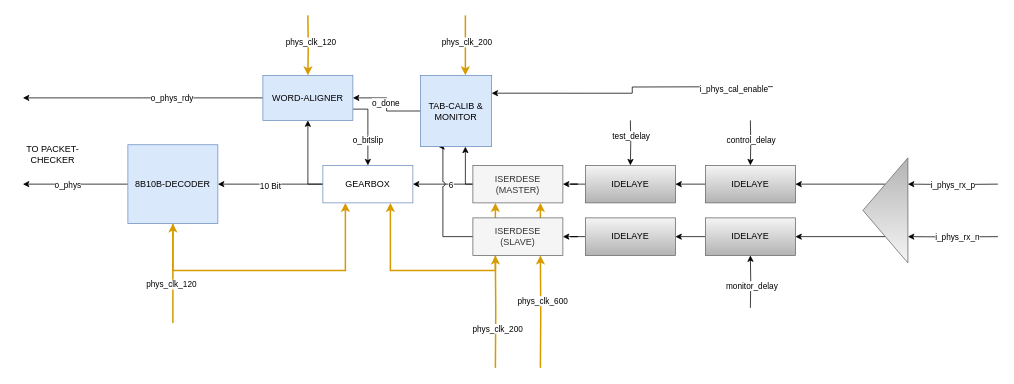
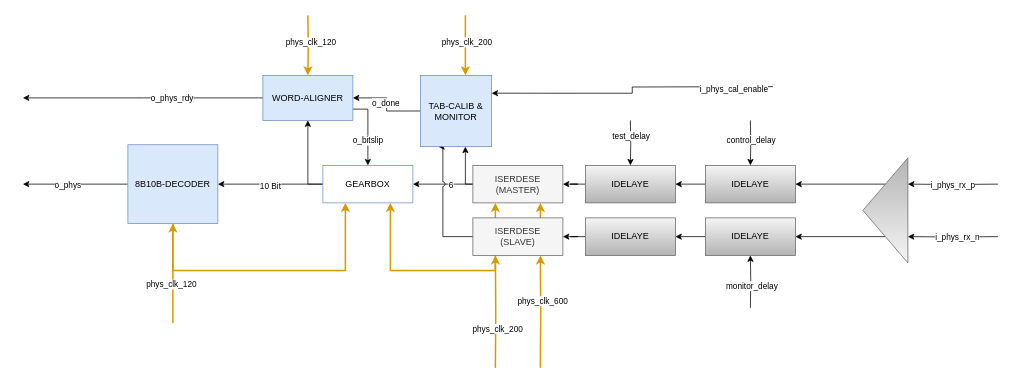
  <mxCell id="0" />
  <mxCell id="1" parent="0" />
  <mxCell id="2" style="edgeStyle=orthogonalEdgeStyle;rounded=0;orthogonalLoop=1;jettySize=auto;html=1;exitX=0.5;exitY=1;exitDx=0;exitDy=0;entryX=1;entryY=0.5;entryDx=0;entryDy=0;" parent="1" source="8" target="12" edge="1"><mxGeometry relative="1" as="geometry" /></mxCell>
  <mxCell id="3" style="edgeStyle=orthogonalEdgeStyle;rounded=0;orthogonalLoop=1;jettySize=auto;html=1;exitX=0.5;exitY=0;exitDx=0;exitDy=0;entryX=1;entryY=0.5;entryDx=0;entryDy=0;" parent="1" source="8" target="16" edge="1"><mxGeometry relative="1" as="geometry" /></mxCell>
  <mxCell id="4" style="edgeStyle=orthogonalEdgeStyle;rounded=0;orthogonalLoop=1;jettySize=auto;html=1;exitX=0;exitY=0.25;exitDx=0;exitDy=0;entryX=0;entryY=0.25;entryDx=0;entryDy=0;" parent="1" target="8" edge="1"><mxGeometry relative="1" as="geometry"><mxPoint x="1330" y="315" as="sourcePoint" /></mxGeometry></mxCell>
  <mxCell id="5" value="i_phys_rx_n" style="edgeLabel;html=1;align=center;verticalAlign=middle;resizable=0;points=[];" parent="4" vertex="1" connectable="0"><mxGeometry x="-0.087" relative="1" as="geometry"><mxPoint as="offset" /></mxGeometry></mxCell>
  <mxCell id="6" style="edgeStyle=orthogonalEdgeStyle;rounded=0;orthogonalLoop=1;jettySize=auto;html=1;exitX=0;exitY=0.75;exitDx=0;exitDy=0;entryX=0;entryY=0.75;entryDx=0;entryDy=0;" parent="1" target="8" edge="1"><mxGeometry relative="1" as="geometry"><mxPoint x="1330" y="245" as="sourcePoint" /></mxGeometry></mxCell>
  <mxCell id="7" value="i_phys_rx_p" style="edgeLabel;html=1;align=center;verticalAlign=middle;resizable=0;points=[];" parent="6" vertex="1" connectable="0"><mxGeometry x="-0.004" y="2" relative="1" as="geometry"><mxPoint x="1" y="1" as="offset" /></mxGeometry></mxCell>
  <mxCell id="8" value="" style="triangle;whiteSpace=wrap;html=1;rotation=-180;fillColor=#f5f5f5;gradientColor=#b3b3b3;strokeColor=#666666;" parent="1" vertex="1"><mxGeometry x="1150" y="210" width="60" height="140" as="geometry" /></mxCell>
  <mxCell id="9" style="edgeStyle=orthogonalEdgeStyle;rounded=0;orthogonalLoop=1;jettySize=auto;html=1;" parent="1" source="12" target="58" edge="1"><mxGeometry relative="1" as="geometry" /></mxCell>
  <mxCell id="10" style="edgeStyle=orthogonalEdgeStyle;rounded=0;orthogonalLoop=1;jettySize=auto;html=1;" edge="1" parent="1" target="12"><mxGeometry relative="1" as="geometry"><mxPoint x="1000" y="160" as="sourcePoint" /></mxGeometry></mxCell>
  <mxCell id="11" value="control_delay" style="edgeLabel;html=1;align=center;verticalAlign=middle;resizable=0;points=[];" vertex="1" connectable="0" parent="10"><mxGeometry x="-0.141" relative="1" as="geometry"><mxPoint as="offset" /></mxGeometry></mxCell>
  <mxCell id="12" value="IDELAYE" style="rounded=0;whiteSpace=wrap;html=1;fillColor=#f5f5f5;gradientColor=#b3b3b3;strokeColor=#666666;" parent="1" vertex="1"><mxGeometry x="940" y="220" width="120" height="50" as="geometry" /></mxCell>
  <mxCell id="13" style="edgeStyle=orthogonalEdgeStyle;rounded=0;orthogonalLoop=1;jettySize=auto;html=1;entryX=1;entryY=0.5;entryDx=0;entryDy=0;" parent="1" source="16" target="60" edge="1"><mxGeometry relative="1" as="geometry" /></mxCell>
  <mxCell id="14" style="edgeStyle=orthogonalEdgeStyle;rounded=0;orthogonalLoop=1;jettySize=auto;html=1;" edge="1" parent="1" target="16"><mxGeometry relative="1" as="geometry"><mxPoint x="1000" y="410" as="sourcePoint" /></mxGeometry></mxCell>
  <mxCell id="15" value="monitor_delay" style="edgeLabel;html=1;align=center;verticalAlign=middle;resizable=0;points=[];" vertex="1" connectable="0" parent="14"><mxGeometry x="-0.149" y="-1" relative="1" as="geometry"><mxPoint as="offset" /></mxGeometry></mxCell>
  <mxCell id="16" value="IDELAYE" style="rounded=0;whiteSpace=wrap;html=1;fillColor=#f5f5f5;gradientColor=#b3b3b3;strokeColor=#666666;" parent="1" vertex="1"><mxGeometry x="940" y="290" width="120" height="50" as="geometry" /></mxCell>
  <mxCell id="17" style="edgeStyle=orthogonalEdgeStyle;rounded=0;orthogonalLoop=1;jettySize=auto;html=1;entryX=1;entryY=0.5;entryDx=0;entryDy=0;" parent="1" source="20" target="33" edge="1"><mxGeometry relative="1" as="geometry" /></mxCell>
  <mxCell id="18" value="6" style="edgeLabel;html=1;align=center;verticalAlign=middle;resizable=0;points=[];" parent="17" vertex="1" connectable="0"><mxGeometry x="-0.05" y="2" relative="1" as="geometry"><mxPoint x="8" y="-2" as="offset" /></mxGeometry></mxCell>
  <mxCell id="19" style="edgeStyle=orthogonalEdgeStyle;rounded=0;orthogonalLoop=1;jettySize=auto;html=1;" parent="1" source="20" target="54" edge="1"><mxGeometry relative="1" as="geometry"><Array as="points"><mxPoint x="620" y="245" /></Array></mxGeometry></mxCell>
  <mxCell id="20" value="ISERDESE&lt;div&gt;(MASTER)&lt;/div&gt;" style="rounded=0;whiteSpace=wrap;html=1;fillColor=#f5f5f5;fontColor=#333333;strokeColor=#666666;" parent="1" vertex="1"><mxGeometry x="630" y="220" width="120" height="50" as="geometry" /></mxCell>
  <mxCell id="21" style="edgeStyle=orthogonalEdgeStyle;rounded=0;orthogonalLoop=1;jettySize=auto;html=1;exitX=0.25;exitY=0;exitDx=0;exitDy=0;entryX=0.25;entryY=1;entryDx=0;entryDy=0;fillColor=#ffe6cc;strokeColor=#d79b00;strokeWidth=2;" parent="1" source="29" target="20" edge="1"><mxGeometry relative="1" as="geometry" /></mxCell>
  <mxCell id="22" style="edgeStyle=orthogonalEdgeStyle;rounded=0;orthogonalLoop=1;jettySize=auto;html=1;exitX=0.75;exitY=0;exitDx=0;exitDy=0;entryX=0.75;entryY=1;entryDx=0;entryDy=0;fillColor=#ffe6cc;strokeColor=#d79b00;strokeWidth=2;" parent="1" source="29" target="20" edge="1"><mxGeometry relative="1" as="geometry" /></mxCell>
  <mxCell id="23" style="edgeStyle=orthogonalEdgeStyle;rounded=0;orthogonalLoop=1;jettySize=auto;html=1;exitX=0.25;exitY=1;exitDx=0;exitDy=0;entryX=0.25;entryY=1;entryDx=0;entryDy=0;strokeWidth=2;fillColor=#ffe6cc;strokeColor=#d79b00;" parent="1" target="29" edge="1"><mxGeometry relative="1" as="geometry"><mxPoint x="660" y="490" as="sourcePoint" /></mxGeometry></mxCell>
  <mxCell id="24" value="phys_clk_200" style="edgeLabel;html=1;align=center;verticalAlign=middle;resizable=0;points=[];" parent="23" vertex="1" connectable="0"><mxGeometry x="-0.295" y="-2" relative="1" as="geometry"><mxPoint as="offset" /></mxGeometry></mxCell>
  <mxCell id="25" style="edgeStyle=orthogonalEdgeStyle;rounded=0;orthogonalLoop=1;jettySize=auto;html=1;exitX=0.75;exitY=1;exitDx=0;exitDy=0;entryX=0.75;entryY=1;entryDx=0;entryDy=0;strokeWidth=2;fillColor=#ffe6cc;strokeColor=#d79b00;" parent="1" target="29" edge="1"><mxGeometry relative="1" as="geometry"><mxPoint x="720" y="490" as="sourcePoint" /></mxGeometry></mxCell>
  <mxCell id="26" value="phys_clk_600" style="edgeLabel;html=1;align=center;verticalAlign=middle;resizable=0;points=[];" parent="25" vertex="1" connectable="0"><mxGeometry x="-0.269" y="-2" relative="1" as="geometry"><mxPoint y="-35" as="offset" /></mxGeometry></mxCell>
  <mxCell id="27" style="edgeStyle=orthogonalEdgeStyle;rounded=0;orthogonalLoop=1;jettySize=auto;html=1;entryX=0.25;entryY=1;entryDx=0;entryDy=0;jumpStyle=arc;" parent="1" source="29" target="54" edge="1"><mxGeometry relative="1" as="geometry"><Array as="points"><mxPoint x="590" y="315" /></Array></mxGeometry></mxCell>
  <mxCell id="28" style="edgeStyle=orthogonalEdgeStyle;rounded=0;orthogonalLoop=1;jettySize=auto;html=1;exitX=0.25;exitY=1;exitDx=0;exitDy=0;entryX=0.75;entryY=1;entryDx=0;entryDy=0;fillColor=#ffe6cc;strokeColor=#d79b00;strokeWidth=2;" parent="1" source="29" target="33" edge="1"><mxGeometry relative="1" as="geometry" /></mxCell>
  <mxCell id="29" value="ISERDESE&lt;div&gt;(SLAVE)&lt;/div&gt;" style="rounded=0;whiteSpace=wrap;html=1;fillColor=#f5f5f5;fontColor=#333333;strokeColor=#666666;" parent="1" vertex="1"><mxGeometry x="630" y="290" width="120" height="50" as="geometry" /></mxCell>
  <mxCell id="30" style="edgeStyle=orthogonalEdgeStyle;rounded=0;orthogonalLoop=1;jettySize=auto;html=1;" parent="1" source="33" edge="1"><mxGeometry relative="1" as="geometry"><mxPoint x="290" y="245" as="targetPoint" /></mxGeometry></mxCell>
  <mxCell id="31" value="10 Bit" style="edgeLabel;html=1;align=center;verticalAlign=middle;resizable=0;points=[];" parent="30" vertex="1" connectable="0"><mxGeometry x="0.011" y="2" relative="1" as="geometry"><mxPoint as="offset" /></mxGeometry></mxCell>
  <mxCell id="32" style="edgeStyle=orthogonalEdgeStyle;rounded=0;orthogonalLoop=1;jettySize=auto;html=1;entryX=0.5;entryY=1;entryDx=0;entryDy=0;" parent="1" source="33" target="40" edge="1"><mxGeometry relative="1" as="geometry"><Array as="points"><mxPoint x="410" y="245" /></Array></mxGeometry></mxCell>
  <mxCell id="33" value="GEARBOX" style="rounded=0;whiteSpace=wrap;html=1;fillColor=#ffffff;strokeColor=#6c8ebf;" parent="1" vertex="1"><mxGeometry x="430" y="220" width="120" height="50" as="geometry" /></mxCell>
  <mxCell id="34" style="edgeStyle=orthogonalEdgeStyle;rounded=0;orthogonalLoop=1;jettySize=auto;html=1;exitX=1;exitY=0.75;exitDx=0;exitDy=0;entryX=0.5;entryY=0;entryDx=0;entryDy=0;" parent="1" source="40" target="33" edge="1"><mxGeometry relative="1" as="geometry" /></mxCell>
  <mxCell id="35" value="o_bitslip" style="edgeLabel;html=1;align=center;verticalAlign=middle;resizable=0;points=[];" parent="34" vertex="1" connectable="0"><mxGeometry x="0.284" y="-1" relative="1" as="geometry"><mxPoint as="offset" /></mxGeometry></mxCell>
  <mxCell id="36" style="edgeStyle=orthogonalEdgeStyle;rounded=0;orthogonalLoop=1;jettySize=auto;html=1;" parent="1" source="40" edge="1"><mxGeometry relative="1" as="geometry"><mxPoint x="30" y="130" as="targetPoint" /></mxGeometry></mxCell>
  <mxCell id="37" value="o_phys_rdy" style="edgeLabel;html=1;align=center;verticalAlign=middle;resizable=0;points=[];" parent="36" vertex="1" connectable="0"><mxGeometry x="-0.239" relative="1" as="geometry"><mxPoint as="offset" /></mxGeometry></mxCell>
  <mxCell id="38" style="edgeStyle=orthogonalEdgeStyle;rounded=0;orthogonalLoop=1;jettySize=auto;html=1;fillColor=#ffe6cc;strokeColor=#d79b00;strokeWidth=2;" parent="1" target="40" edge="1"><mxGeometry relative="1" as="geometry"><mxPoint x="410" y="20" as="sourcePoint" /></mxGeometry></mxCell>
  <mxCell id="39" value="phys_clk_120" style="edgeLabel;html=1;align=center;verticalAlign=middle;resizable=0;points=[];" parent="38" vertex="1" connectable="0"><mxGeometry x="-0.105" y="3" relative="1" as="geometry"><mxPoint as="offset" /></mxGeometry></mxCell>
  <mxCell id="40" value="WORD-ALIGNER" style="rounded=0;whiteSpace=wrap;html=1;fillColor=#dae8fc;strokeColor=#6c8ebf;" parent="1" vertex="1"><mxGeometry x="350" y="100" width="120" height="60" as="geometry" /></mxCell>
  <mxCell id="41" style="edgeStyle=orthogonalEdgeStyle;rounded=0;orthogonalLoop=1;jettySize=auto;html=1;" parent="1" source="46" edge="1"><mxGeometry relative="1" as="geometry"><mxPoint x="30" y="245" as="targetPoint" /></mxGeometry></mxCell>
  <mxCell id="42" value="o_phys" style="edgeLabel;html=1;align=center;verticalAlign=middle;resizable=0;points=[];" parent="41" vertex="1" connectable="0"><mxGeometry x="0.153" y="1" relative="1" as="geometry"><mxPoint as="offset" /></mxGeometry></mxCell>
  <mxCell id="43" style="edgeStyle=orthogonalEdgeStyle;rounded=0;orthogonalLoop=1;jettySize=auto;html=1;fillColor=#ffe6cc;strokeColor=#d79b00;strokeWidth=2;" parent="1" target="46" edge="1"><mxGeometry relative="1" as="geometry"><mxPoint x="230" y="430" as="sourcePoint" /><Array as="points"><mxPoint x="230" y="390" /><mxPoint x="230" y="390" /></Array></mxGeometry></mxCell>
  <mxCell id="44" value="phys_clk_120" style="edgeLabel;html=1;align=center;verticalAlign=middle;resizable=0;points=[];" parent="43" vertex="1" connectable="0"><mxGeometry x="-0.215" y="3" relative="1" as="geometry"><mxPoint as="offset" /></mxGeometry></mxCell>
  <mxCell id="45" style="edgeStyle=orthogonalEdgeStyle;rounded=0;orthogonalLoop=1;jettySize=auto;html=1;entryX=0.25;entryY=1;entryDx=0;entryDy=0;fillColor=#ffe6cc;strokeColor=#d79b00;strokeWidth=2;" parent="1" source="46" target="33" edge="1"><mxGeometry relative="1" as="geometry"><Array as="points"><mxPoint x="230" y="360" /><mxPoint x="460" y="360" /></Array></mxGeometry></mxCell>
  <mxCell id="46" value="8B10B-DECODER" style="rounded=0;whiteSpace=wrap;html=1;fillColor=#dae8fc;strokeColor=#6c8ebf;" parent="1" vertex="1"><mxGeometry x="170" y="192.5" width="120" height="105" as="geometry" /></mxCell>
- <mxCell id="47" value="TO PACKET-CHECKER" style="text;html=1;align=center;verticalAlign=middle;whiteSpace=wrap;rounded=0;" parent="1" vertex="1"><mxGeometry x="20" y="190" width="100" height="30" as="geometry" /></mxCell>
  <mxCell id="48" style="edgeStyle=orthogonalEdgeStyle;rounded=0;orthogonalLoop=1;jettySize=auto;html=1;entryX=1;entryY=0.5;entryDx=0;entryDy=0;" parent="1" source="54" target="40" edge="1"><mxGeometry relative="1" as="geometry" /></mxCell>
  <mxCell id="49" value="o_done" style="edgeLabel;html=1;align=center;verticalAlign=middle;resizable=0;points=[];" parent="48" vertex="1" connectable="0"><mxGeometry x="0.05" y="2" relative="1" as="geometry"><mxPoint as="offset" /></mxGeometry></mxCell>
  <mxCell id="50" style="edgeStyle=orthogonalEdgeStyle;rounded=0;orthogonalLoop=1;jettySize=auto;html=1;fillColor=#ffe6cc;strokeColor=#d79b00;strokeWidth=2;" parent="1" target="54" edge="1"><mxGeometry relative="1" as="geometry"><mxPoint x="620" y="20" as="sourcePoint" /><Array as="points"><mxPoint x="620" y="20" /></Array></mxGeometry></mxCell>
  <mxCell id="51" value="phys_clk_200" style="edgeLabel;html=1;align=center;verticalAlign=middle;resizable=0;points=[];" parent="50" vertex="1" connectable="0"><mxGeometry x="-0.13" y="1" relative="1" as="geometry"><mxPoint as="offset" /></mxGeometry></mxCell>
  <mxCell id="52" style="edgeStyle=orthogonalEdgeStyle;rounded=0;orthogonalLoop=1;jettySize=auto;html=1;exitX=1;exitY=0.25;exitDx=0;exitDy=0;entryX=1;entryY=0.25;entryDx=0;entryDy=0;" parent="1" target="54" edge="1"><mxGeometry relative="1" as="geometry"><mxPoint x="1030" y="115" as="sourcePoint" /></mxGeometry></mxCell>
  <mxCell id="53" value="i_phys_cal_enable" style="edgeLabel;html=1;align=center;verticalAlign=middle;resizable=0;points=[];" parent="52" vertex="1" connectable="0"><mxGeometry x="-0.726" y="2" relative="1" as="geometry"><mxPoint as="offset" /></mxGeometry></mxCell>
  <mxCell id="54" value="TAB-CALIB &amp;amp;&lt;div&gt;MONITOR&lt;/div&gt;" style="rounded=0;whiteSpace=wrap;html=1;fillColor=#dae8fc;strokeColor=#6c8ebf;" parent="1" vertex="1"><mxGeometry x="560" y="100" width="95" height="95" as="geometry" /></mxCell>
  <mxCell id="55" style="edgeStyle=orthogonalEdgeStyle;rounded=0;orthogonalLoop=1;jettySize=auto;html=1;" edge="1" parent="1" source="58" target="20"><mxGeometry relative="1" as="geometry" /></mxCell>
  <mxCell id="56" style="edgeStyle=orthogonalEdgeStyle;rounded=0;orthogonalLoop=1;jettySize=auto;html=1;" edge="1" parent="1" target="58"><mxGeometry relative="1" as="geometry"><mxPoint x="840" y="160" as="sourcePoint" /></mxGeometry></mxCell>
  <mxCell id="57" value="test_delay" style="edgeLabel;html=1;align=center;verticalAlign=middle;resizable=0;points=[];" vertex="1" connectable="0" parent="56"><mxGeometry x="-0.306" relative="1" as="geometry"><mxPoint as="offset" /></mxGeometry></mxCell>
  <mxCell id="58" value="IDELAYE" style="rounded=0;whiteSpace=wrap;html=1;fillColor=#f5f5f5;gradientColor=#b3b3b3;strokeColor=#666666;" parent="1" vertex="1"><mxGeometry x="780" y="220" width="120" height="50" as="geometry" /></mxCell>
  <mxCell id="59" style="edgeStyle=orthogonalEdgeStyle;rounded=0;orthogonalLoop=1;jettySize=auto;html=1;entryX=1;entryY=0.5;entryDx=0;entryDy=0;" edge="1" parent="1" source="60" target="29"><mxGeometry relative="1" as="geometry" /></mxCell>
  <mxCell id="60" value="IDELAYE" style="rounded=0;whiteSpace=wrap;html=1;fillColor=#f5f5f5;gradientColor=#b3b3b3;strokeColor=#666666;" parent="1" vertex="1"><mxGeometry x="780" y="290" width="120" height="50" as="geometry" /></mxCell>
